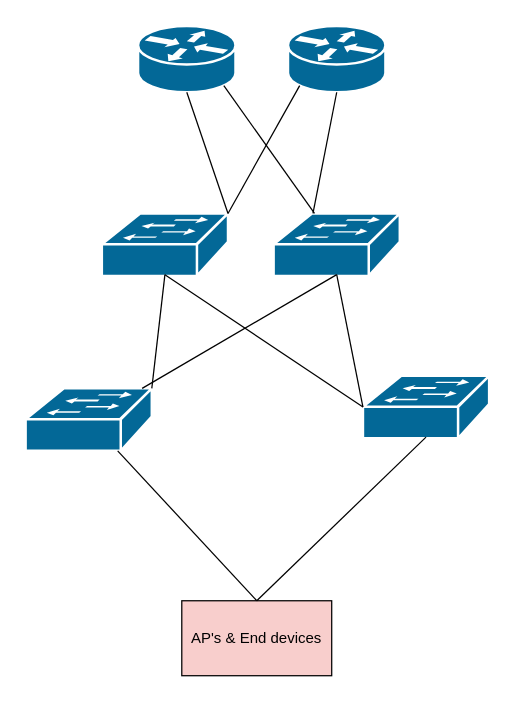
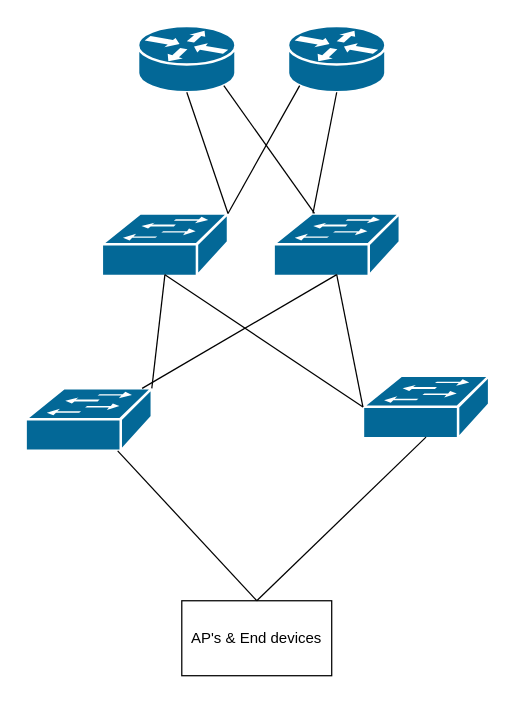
  <mxCell id="0" />
  <mxCell id="1" parent="0" />
  <mxCell id="2" value="" style="shape=mxgraph.cisco.routers.router;sketch=0;html=1;pointerEvents=1;dashed=0;fillColor=#036897;strokeColor=#ffffff;strokeWidth=2;verticalLabelPosition=bottom;verticalAlign=top;align=center;outlineConnect=0;" vertex="1" parent="1"><mxGeometry x="110" y="20" width="78" height="53" as="geometry" /></mxCell>
  <mxCell id="3" value="" style="shape=mxgraph.cisco.routers.router;sketch=0;html=1;pointerEvents=1;dashed=0;fillColor=#036897;strokeColor=#ffffff;strokeWidth=2;verticalLabelPosition=bottom;verticalAlign=top;align=center;outlineConnect=0;" vertex="1" parent="1"><mxGeometry x="230" y="20" width="78" height="53" as="geometry" /></mxCell>
  <mxCell id="4" value="" style="shape=mxgraph.cisco.switches.workgroup_switch;sketch=0;html=1;pointerEvents=1;dashed=0;fillColor=#036897;strokeColor=#ffffff;strokeWidth=2;verticalLabelPosition=bottom;verticalAlign=top;align=center;outlineConnect=0;" vertex="1" parent="1"><mxGeometry x="81" y="170" width="101" height="50" as="geometry" /></mxCell>
  <mxCell id="5" value="" style="shape=mxgraph.cisco.switches.workgroup_switch;sketch=0;html=1;pointerEvents=1;dashed=0;fillColor=#036897;strokeColor=#ffffff;strokeWidth=2;verticalLabelPosition=bottom;verticalAlign=top;align=center;outlineConnect=0;" vertex="1" parent="1"><mxGeometry x="218.5" y="170" width="101" height="50" as="geometry" /></mxCell>
  <mxCell id="6" value="" style="shape=mxgraph.cisco.switches.workgroup_switch;sketch=0;html=1;pointerEvents=1;dashed=0;fillColor=#036897;strokeColor=#ffffff;strokeWidth=2;verticalLabelPosition=bottom;verticalAlign=top;align=center;outlineConnect=0;" vertex="1" parent="1"><mxGeometry x="20" y="310" width="101" height="50" as="geometry" /></mxCell>
  <mxCell id="7" value="" style="shape=mxgraph.cisco.switches.workgroup_switch;sketch=0;html=1;pointerEvents=1;dashed=0;fillColor=#036897;strokeColor=#ffffff;strokeWidth=2;verticalLabelPosition=bottom;verticalAlign=top;align=center;outlineConnect=0;" vertex="1" parent="1"><mxGeometry x="290" y="300" width="101" height="50" as="geometry" /></mxCell>
  <mxCell id="8" value="" style="endArrow=none;html=1;rounded=0;entryX=0.5;entryY=0.98;entryDx=0;entryDy=0;entryPerimeter=0;exitX=1;exitY=0;exitDx=0;exitDy=0;exitPerimeter=0;" edge="1" parent="1" source="6" target="4"><mxGeometry width="50" height="50" relative="1" as="geometry"><mxPoint x="70" y="260" as="sourcePoint" /><mxPoint x="120" y="210" as="targetPoint" /></mxGeometry></mxCell>
  <mxCell id="9" value="" style="endArrow=none;html=1;rounded=0;entryX=0.5;entryY=0.98;entryDx=0;entryDy=0;entryPerimeter=0;" edge="1" parent="1" source="6" target="5"><mxGeometry width="50" height="50" relative="1" as="geometry"><mxPoint x="80" y="310" as="sourcePoint" /><mxPoint x="130" y="220" as="targetPoint" /></mxGeometry></mxCell>
  <mxCell id="10" value="" style="endArrow=none;html=1;rounded=0;entryX=0.5;entryY=0.98;entryDx=0;entryDy=0;entryPerimeter=0;exitX=0;exitY=0.5;exitDx=0;exitDy=0;exitPerimeter=0;" edge="1" parent="1" source="7" target="4"><mxGeometry width="50" height="50" relative="1" as="geometry"><mxPoint x="370" y="330" as="sourcePoint" /><mxPoint x="120" y="220" as="targetPoint" /></mxGeometry></mxCell>
  <mxCell id="11" value="" style="endArrow=none;html=1;rounded=0;entryX=0.5;entryY=0.98;entryDx=0;entryDy=0;entryPerimeter=0;exitX=0;exitY=0.5;exitDx=0;exitDy=0;exitPerimeter=0;" edge="1" parent="1" source="7" target="5"><mxGeometry width="50" height="50" relative="1" as="geometry"><mxPoint x="440.07" y="310" as="sourcePoint" /><mxPoint x="259.996" y="200" as="targetPoint" /></mxGeometry></mxCell>
  <mxCell id="12" value="" style="endArrow=none;html=1;rounded=0;exitX=1;exitY=0;exitDx=0;exitDy=0;exitPerimeter=0;entryX=0.12;entryY=0.9;entryDx=0;entryDy=0;entryPerimeter=0;" edge="1" parent="1" source="4" target="3"><mxGeometry width="50" height="50" relative="1" as="geometry"><mxPoint x="188" y="160" as="sourcePoint" /><mxPoint x="238" y="110" as="targetPoint" /></mxGeometry></mxCell>
  <mxCell id="13" value="" style="endArrow=none;html=1;rounded=0;entryX=0.88;entryY=0.9;entryDx=0;entryDy=0;entryPerimeter=0;" edge="1" parent="1" source="5" target="2"><mxGeometry width="50" height="50" relative="1" as="geometry"><mxPoint x="192" y="180" as="sourcePoint" /><mxPoint x="249.36" y="77.7" as="targetPoint" /></mxGeometry></mxCell>
  <mxCell id="14" value="" style="endArrow=none;html=1;rounded=0;exitX=1;exitY=0;exitDx=0;exitDy=0;exitPerimeter=0;entryX=0.5;entryY=1;entryDx=0;entryDy=0;entryPerimeter=0;" edge="1" parent="1" source="4" target="2"><mxGeometry width="50" height="50" relative="1" as="geometry"><mxPoint x="192" y="180" as="sourcePoint" /><mxPoint x="249.36" y="77.7" as="targetPoint" /></mxGeometry></mxCell>
  <mxCell id="15" value="" style="endArrow=none;html=1;rounded=0;entryX=0.5;entryY=1;entryDx=0;entryDy=0;entryPerimeter=0;" edge="1" parent="1" target="3"><mxGeometry width="50" height="50" relative="1" as="geometry"><mxPoint x="250" y="170" as="sourcePoint" /><mxPoint x="188.64" y="77.7" as="targetPoint" /></mxGeometry></mxCell>
- <mxCell id="16" value="AP's &amp;amp; End devices" style="whiteSpace=wrap;html=1;fillColor=#f8cecc;" vertex="1" parent="1"><mxGeometry x="145" y="480" width="120" height="60" as="geometry" /></mxCell>
+ <mxCell id="16" value="AP's &amp;amp; End devices" style="whiteSpace=wrap;html=1;" vertex="1" parent="1"><mxGeometry x="145" y="480" width="120" height="60" as="geometry" /></mxCell>
  <mxCell id="17" value="" style="endArrow=none;html=1;rounded=0;exitX=0.5;exitY=0;exitDx=0;exitDy=0;" edge="1" parent="1" source="16" target="6"><mxGeometry width="50" height="50" relative="1" as="geometry"><mxPoint x="160" y="310" as="sourcePoint" /><mxPoint x="210" y="260" as="targetPoint" /></mxGeometry></mxCell>
  <mxCell id="18" value="" style="endArrow=none;html=1;rounded=0;exitX=0.5;exitY=0;exitDx=0;exitDy=0;entryX=0.5;entryY=0.98;entryDx=0;entryDy=0;entryPerimeter=0;" edge="1" parent="1" source="16" target="7"><mxGeometry width="50" height="50" relative="1" as="geometry"><mxPoint x="215" y="490" as="sourcePoint" /><mxPoint x="103.69" y="370" as="targetPoint" /></mxGeometry></mxCell>
